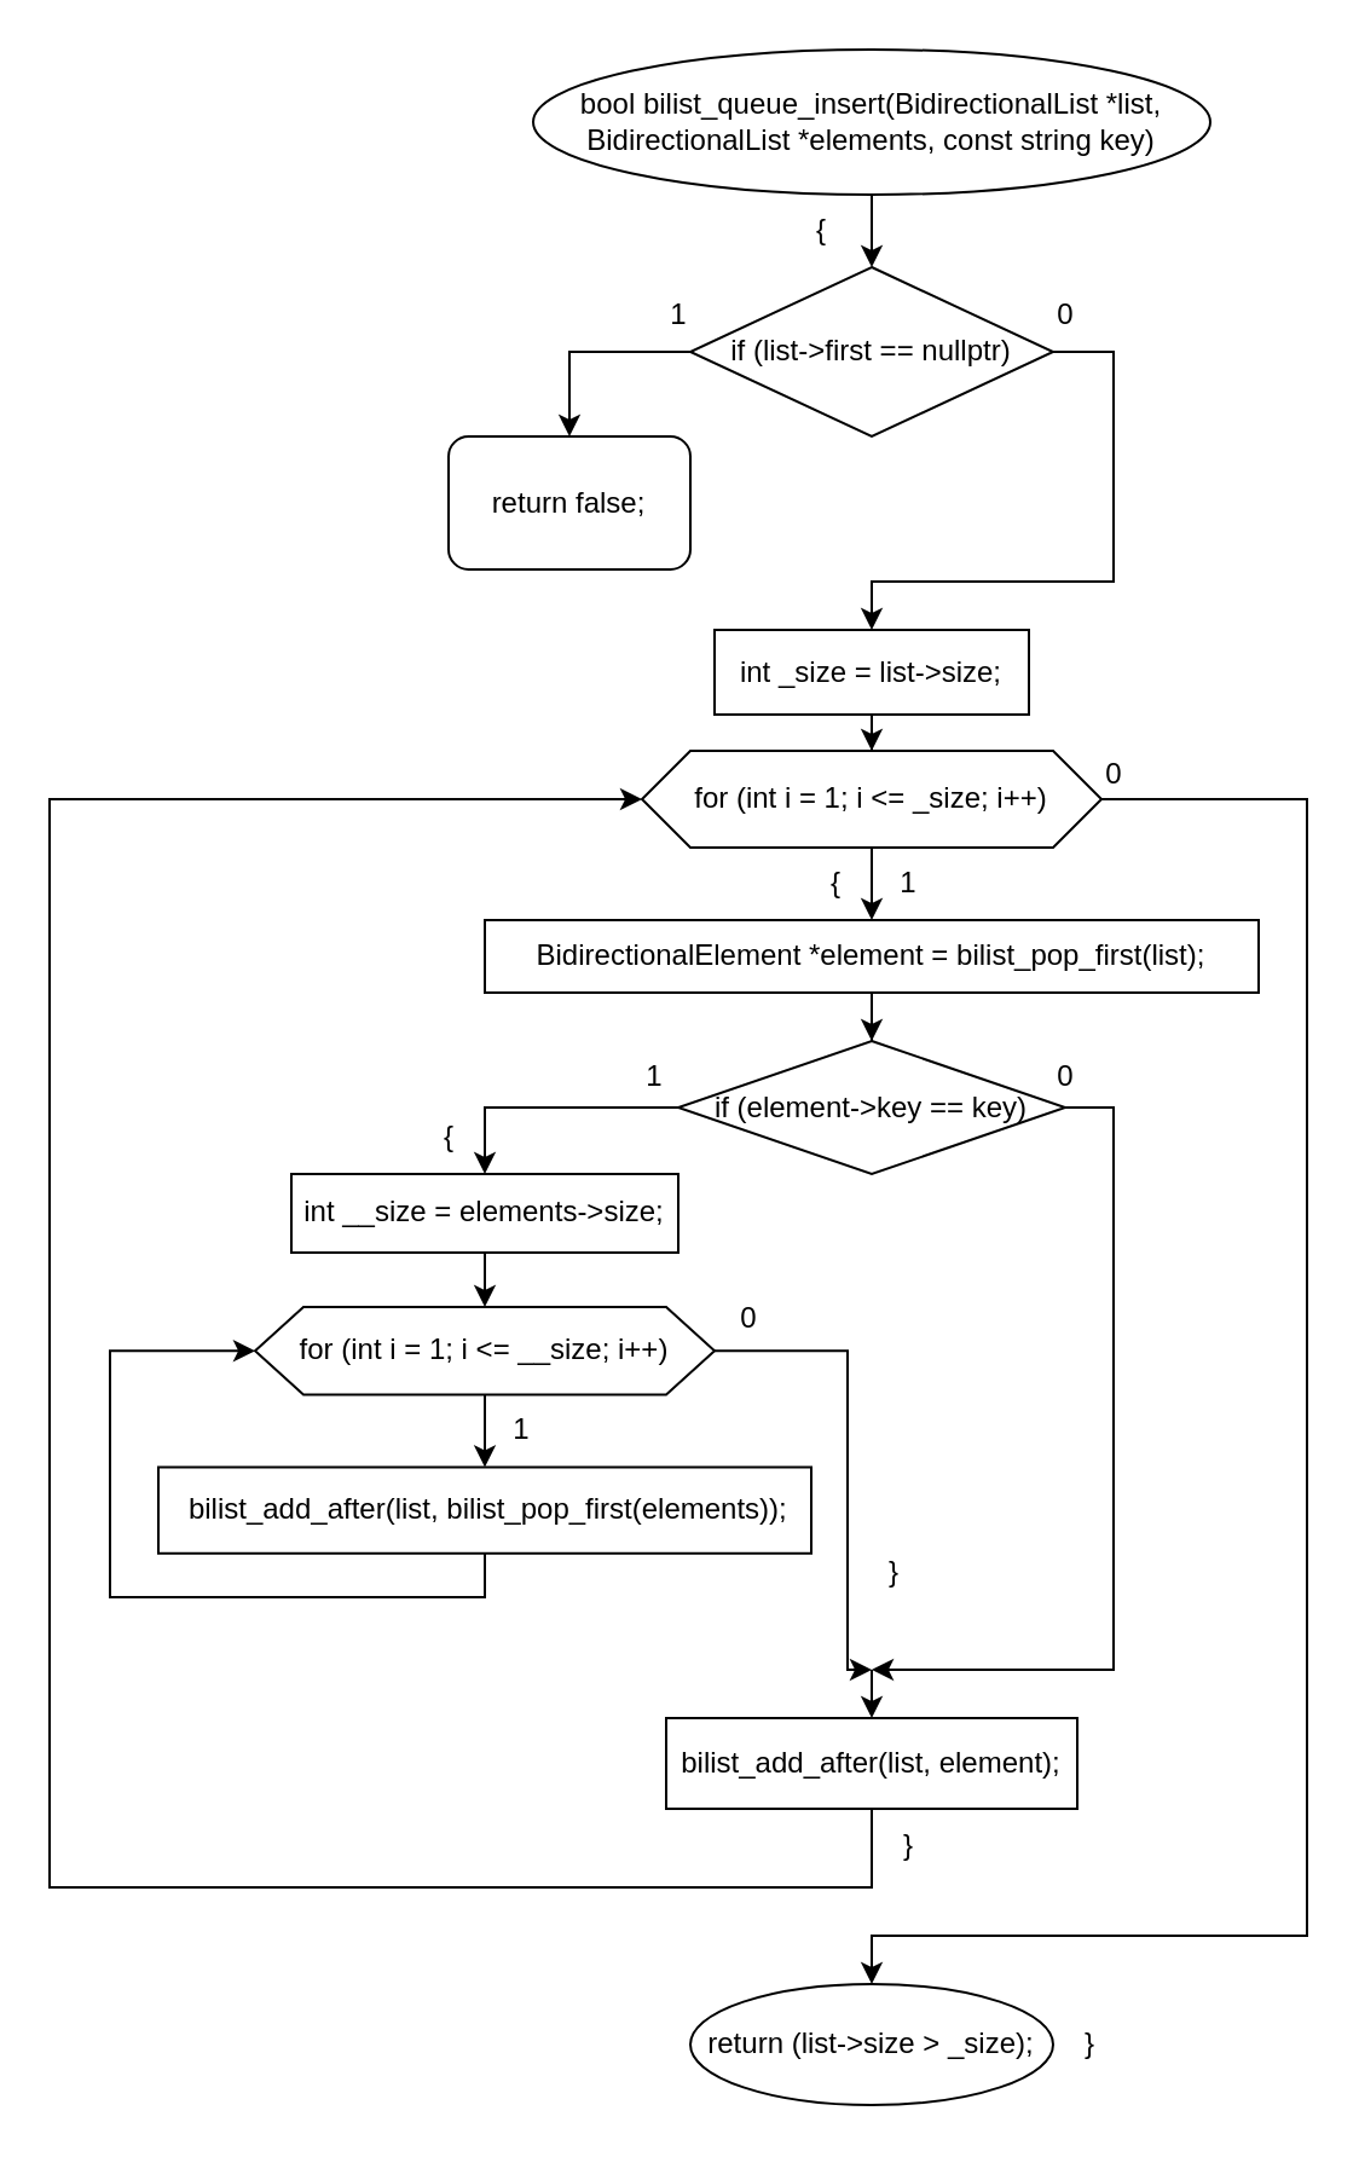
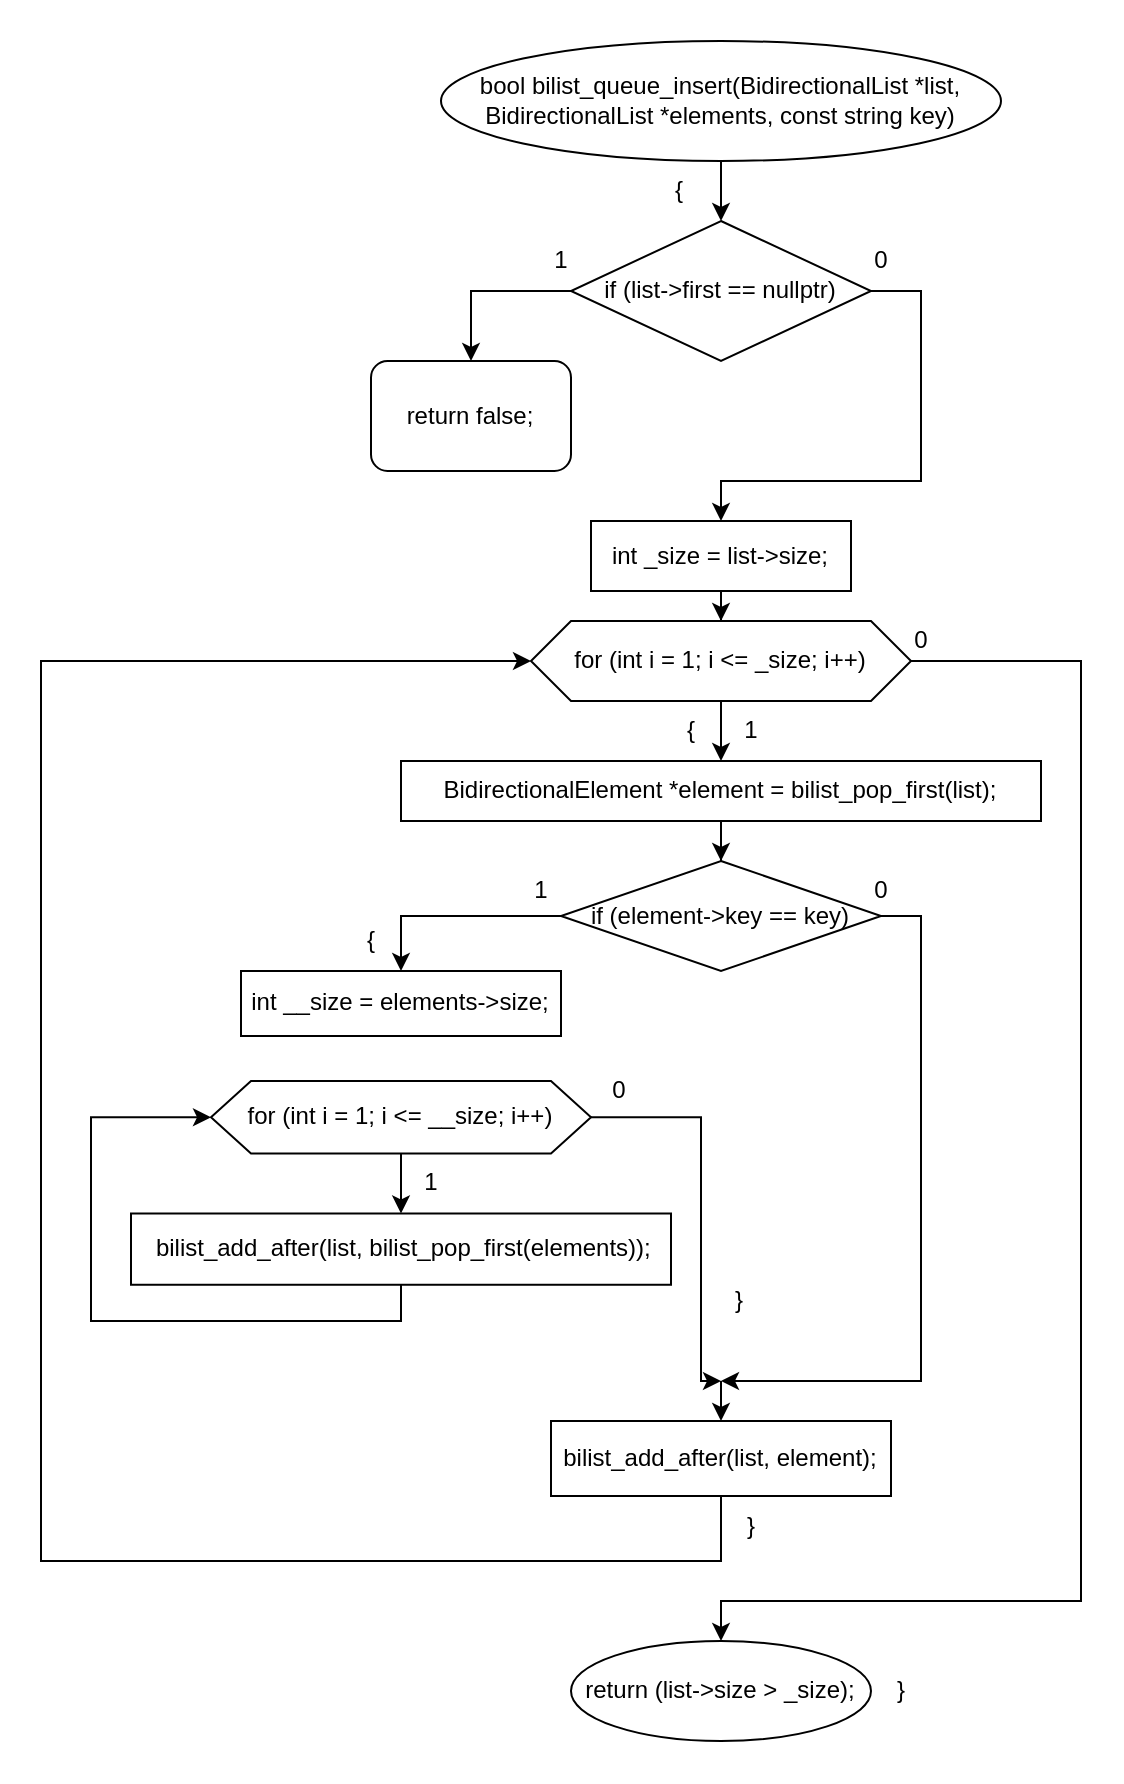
  <mxCell id="0" />
  <mxCell id="1" parent="0" />
  <mxCell id="2" value="" style="edgeStyle=orthogonalEdgeStyle;rounded=0;orthogonalLoop=1;jettySize=auto;html=1;" parent="1" source="3" target="6" edge="1"><mxGeometry relative="1" as="geometry" /></mxCell>
  <mxCell id="3" value="bool bilist_queue_insert(BidirectionalList *list, BidirectionalList *elements, const string key)" style="ellipse;whiteSpace=wrap;html=1;" parent="1" vertex="1"><mxGeometry x="220" y="20" width="280" height="60" as="geometry" /></mxCell>
  <mxCell id="4" value="" style="edgeStyle=orthogonalEdgeStyle;rounded=0;orthogonalLoop=1;jettySize=auto;html=1;entryX=0.5;entryY=0;entryDx=0;entryDy=0;exitX=0;exitY=0.5;exitDx=0;exitDy=0;" parent="1" source="6" target="8" edge="1"><mxGeometry relative="1" as="geometry"><mxPoint x="280" y="145" as="sourcePoint" /></mxGeometry></mxCell>
  <mxCell id="5" value="" style="edgeStyle=orthogonalEdgeStyle;rounded=0;orthogonalLoop=1;jettySize=auto;html=1;entryX=0.5;entryY=0;entryDx=0;entryDy=0;" parent="1" source="6" target="10" edge="1"><mxGeometry relative="1" as="geometry"><Array as="points"><mxPoint x="460" y="145" /><mxPoint x="460" y="240" /><mxPoint x="360" y="240" /></Array></mxGeometry></mxCell>
  <mxCell id="6" value="if (list-&amp;gt;first == nullptr)" style="rhombus;whiteSpace=wrap;html=1;" parent="1" vertex="1"><mxGeometry x="285" y="110" width="150" height="70" as="geometry" /></mxCell>
  <mxCell id="7" value="{" style="text;html=1;align=center;verticalAlign=middle;resizable=0;points=[];autosize=1;strokeColor=none;fillColor=none;" parent="1" vertex="1"><mxGeometry x="324" y="80" width="30" height="30" as="geometry" /></mxCell>
  <mxCell id="8" value="return false;" style="whiteSpace=wrap;html=1;rounded=1;" parent="1" vertex="1"><mxGeometry x="185" y="180" width="100" height="55" as="geometry" /></mxCell>
  <mxCell id="9" value="" style="edgeStyle=orthogonalEdgeStyle;rounded=0;orthogonalLoop=1;jettySize=auto;html=1;entryX=0.5;entryY=0;entryDx=0;entryDy=0;" parent="1" source="10" target="15" edge="1"><mxGeometry relative="1" as="geometry" /></mxCell>
  <mxCell id="10" value="int _size = list-&amp;gt;size;" style="whiteSpace=wrap;html=1;" parent="1" vertex="1"><mxGeometry x="295" y="260" width="130" height="35" as="geometry" /></mxCell>
  <mxCell id="11" value="0" style="text;html=1;align=center;verticalAlign=middle;resizable=0;points=[];autosize=1;strokeColor=none;fillColor=none;" parent="1" vertex="1"><mxGeometry x="425" y="115" width="30" height="30" as="geometry" /></mxCell>
  <mxCell id="12" value="1" style="text;html=1;align=center;verticalAlign=middle;resizable=0;points=[];autosize=1;strokeColor=none;fillColor=none;" parent="1" vertex="1"><mxGeometry x="265" y="115" width="30" height="30" as="geometry" /></mxCell>
  <mxCell id="13" value="" style="edgeStyle=orthogonalEdgeStyle;rounded=0;orthogonalLoop=1;jettySize=auto;html=1;" parent="1" source="15" target="17" edge="1"><mxGeometry relative="1" as="geometry" /></mxCell>
  <mxCell id="14" style="edgeStyle=orthogonalEdgeStyle;rounded=0;orthogonalLoop=1;jettySize=auto;html=1;" parent="1" source="15" target="40" edge="1"><mxGeometry relative="1" as="geometry"><Array as="points"><mxPoint x="540" y="330" /><mxPoint x="540" y="800" /><mxPoint x="360" y="800" /></Array></mxGeometry></mxCell>
  <mxCell id="15" value="for (int i = 1; i &amp;lt;= _size; i++)" style="shape=hexagon;perimeter=hexagonPerimeter2;whiteSpace=wrap;html=1;fixedSize=1;" parent="1" vertex="1"><mxGeometry x="265" y="310" width="190" height="40" as="geometry" /></mxCell>
  <mxCell id="16" value="" style="edgeStyle=orthogonalEdgeStyle;rounded=0;orthogonalLoop=1;jettySize=auto;html=1;" parent="1" source="17" target="22" edge="1"><mxGeometry relative="1" as="geometry" /></mxCell>
  <mxCell id="17" value="BidirectionalElement *element = bilist_pop_first(list);" style="whiteSpace=wrap;html=1;" parent="1" vertex="1"><mxGeometry x="200" y="380" width="320" height="30" as="geometry" /></mxCell>
  <mxCell id="18" value="{" style="text;html=1;align=center;verticalAlign=middle;resizable=0;points=[];autosize=1;strokeColor=none;fillColor=none;" parent="1" vertex="1"><mxGeometry x="330" y="350" width="30" height="30" as="geometry" /></mxCell>
  <mxCell id="19" value="1" style="text;html=1;align=center;verticalAlign=middle;resizable=0;points=[];autosize=1;strokeColor=none;fillColor=none;" parent="1" vertex="1"><mxGeometry x="360" y="350" width="30" height="30" as="geometry" /></mxCell>
  <mxCell id="20" value="" style="edgeStyle=orthogonalEdgeStyle;rounded=0;orthogonalLoop=1;jettySize=auto;html=1;exitX=0;exitY=0.5;exitDx=0;exitDy=0;entryX=0.5;entryY=0;entryDx=0;entryDy=0;" parent="1" source="22" target="24" edge="1"><mxGeometry relative="1" as="geometry"><mxPoint x="280" y="458" as="sourcePoint" /></mxGeometry></mxCell>
  <mxCell id="21" value="" style="edgeStyle=orthogonalEdgeStyle;rounded=0;orthogonalLoop=1;jettySize=auto;html=1;" parent="1" source="22" edge="1"><mxGeometry relative="1" as="geometry"><mxPoint x="360" y="690" as="targetPoint" /><Array as="points"><mxPoint x="460" y="458" /><mxPoint x="460" y="690" /></Array></mxGeometry></mxCell>
  <mxCell id="22" value="if (element-&lt;span style=&quot;background-color: initial;&quot;&gt;&amp;gt;key == key)&lt;/span&gt;" style="rhombus;whiteSpace=wrap;html=1;" parent="1" vertex="1"><mxGeometry x="280" y="430" width="160" height="55" as="geometry" /></mxCell>
- <mxCell id="23" value="" style="edgeStyle=orthogonalEdgeStyle;rounded=0;orthogonalLoop=1;jettySize=auto;html=1;" parent="1" source="24" target="27" edge="1"><mxGeometry relative="1" as="geometry" /></mxCell>
  <mxCell id="24" value="int __size = elements-&amp;gt;size;" style="whiteSpace=wrap;html=1;" parent="1" vertex="1"><mxGeometry x="120" y="485" width="160" height="32.5" as="geometry" /></mxCell>
  <mxCell id="25" value="" style="edgeStyle=orthogonalEdgeStyle;rounded=0;orthogonalLoop=1;jettySize=auto;html=1;" parent="1" source="27" target="29" edge="1"><mxGeometry relative="1" as="geometry" /></mxCell>
  <mxCell id="26" style="edgeStyle=orthogonalEdgeStyle;rounded=0;orthogonalLoop=1;jettySize=auto;html=1;exitX=1;exitY=0.5;exitDx=0;exitDy=0;" parent="1" source="27" edge="1"><mxGeometry relative="1" as="geometry"><mxPoint x="360" y="690" as="targetPoint" /><Array as="points"><mxPoint x="350" y="558" /><mxPoint x="350" y="690" /></Array></mxGeometry></mxCell>
  <mxCell id="27" value="for (int i = 1; i &amp;lt;= __size; i++)" style="shape=hexagon;perimeter=hexagonPerimeter2;whiteSpace=wrap;html=1;fixedSize=1;" parent="1" vertex="1"><mxGeometry x="105" y="540" width="190" height="36.25" as="geometry" /></mxCell>
  <mxCell id="28" style="edgeStyle=orthogonalEdgeStyle;rounded=0;orthogonalLoop=1;jettySize=auto;html=1;entryX=0;entryY=0.5;entryDx=0;entryDy=0;" parent="1" source="29" target="27" edge="1"><mxGeometry relative="1" as="geometry"><Array as="points"><mxPoint x="200" y="660" /><mxPoint x="45" y="660" /><mxPoint x="45" y="558" /></Array></mxGeometry></mxCell>
  <mxCell id="29" value="&amp;nbsp;bilist_add_after(list, bilist_pop_first(elements));" style="whiteSpace=wrap;html=1;" parent="1" vertex="1"><mxGeometry x="65" y="606.25" width="270" height="35.63" as="geometry" /></mxCell>
  <mxCell id="30" value="1" style="text;html=1;align=center;verticalAlign=middle;resizable=0;points=[];autosize=1;strokeColor=none;fillColor=none;" parent="1" vertex="1"><mxGeometry x="200" y="576.25" width="30" height="30" as="geometry" /></mxCell>
  <mxCell id="31" value="{" style="text;html=1;align=center;verticalAlign=middle;resizable=0;points=[];autosize=1;strokeColor=none;fillColor=none;" parent="1" vertex="1"><mxGeometry x="170" y="455" width="30" height="30" as="geometry" /></mxCell>
  <mxCell id="32" value="1" style="text;html=1;align=center;verticalAlign=middle;resizable=0;points=[];autosize=1;strokeColor=none;fillColor=none;" parent="1" vertex="1"><mxGeometry x="255" y="430" width="30" height="30" as="geometry" /></mxCell>
  <mxCell id="33" style="edgeStyle=orthogonalEdgeStyle;rounded=0;orthogonalLoop=1;jettySize=auto;html=1;entryX=0;entryY=0.5;entryDx=0;entryDy=0;" parent="1" source="34" target="15" edge="1"><mxGeometry relative="1" as="geometry"><Array as="points"><mxPoint x="360" y="780" /><mxPoint x="20" y="780" /><mxPoint x="20" y="330" /></Array></mxGeometry></mxCell>
  <mxCell id="34" value="bilist_add_after(list, element);" style="whiteSpace=wrap;html=1;" parent="1" vertex="1"><mxGeometry x="275" y="710" width="170" height="37.5" as="geometry" /></mxCell>
  <mxCell id="35" value="0" style="text;html=1;align=center;verticalAlign=middle;resizable=0;points=[];autosize=1;strokeColor=none;fillColor=none;" parent="1" vertex="1"><mxGeometry x="425" y="430" width="30" height="30" as="geometry" /></mxCell>
  <mxCell id="36" value="" style="endArrow=classic;html=1;rounded=0;entryX=0.5;entryY=0;entryDx=0;entryDy=0;" parent="1" target="34" edge="1"><mxGeometry width="50" height="50" relative="1" as="geometry"><mxPoint x="360" y="690" as="sourcePoint" /><mxPoint x="360" y="720" as="targetPoint" /></mxGeometry></mxCell>
  <mxCell id="37" value="}" style="text;html=1;align=center;verticalAlign=middle;resizable=0;points=[];autosize=1;strokeColor=none;fillColor=none;" parent="1" vertex="1"><mxGeometry x="360" y="747.5" width="30" height="30" as="geometry" /></mxCell>
  <mxCell id="38" value="}" style="text;html=1;align=center;verticalAlign=middle;resizable=0;points=[];autosize=1;strokeColor=none;fillColor=none;" parent="1" vertex="1"><mxGeometry x="354" y="635" width="30" height="30" as="geometry" /></mxCell>
  <mxCell id="39" value="0" style="text;html=1;align=center;verticalAlign=middle;resizable=0;points=[];autosize=1;strokeColor=none;fillColor=none;" parent="1" vertex="1"><mxGeometry x="294" y="530" width="30" height="30" as="geometry" /></mxCell>
  <mxCell id="40" value="return (list-&amp;gt;size &amp;gt; _size);" style="ellipse;whiteSpace=wrap;html=1;" parent="1" vertex="1"><mxGeometry x="285" y="820" width="150" height="50" as="geometry" /></mxCell>
  <mxCell id="41" style="edgeStyle=orthogonalEdgeStyle;rounded=0;orthogonalLoop=1;jettySize=auto;html=1;exitX=0.5;exitY=1;exitDx=0;exitDy=0;" parent="1" source="40" target="40" edge="1"><mxGeometry relative="1" as="geometry" /></mxCell>
  <mxCell id="42" value="}" style="text;html=1;align=center;verticalAlign=middle;resizable=0;points=[];autosize=1;strokeColor=none;fillColor=none;" parent="1" vertex="1"><mxGeometry x="435" y="830" width="30" height="30" as="geometry" /></mxCell>
  <mxCell id="43" value="0" style="text;html=1;align=center;verticalAlign=middle;resizable=0;points=[];autosize=1;strokeColor=none;fillColor=none;" parent="1" vertex="1"><mxGeometry x="445" y="305" width="30" height="30" as="geometry" /></mxCell>
